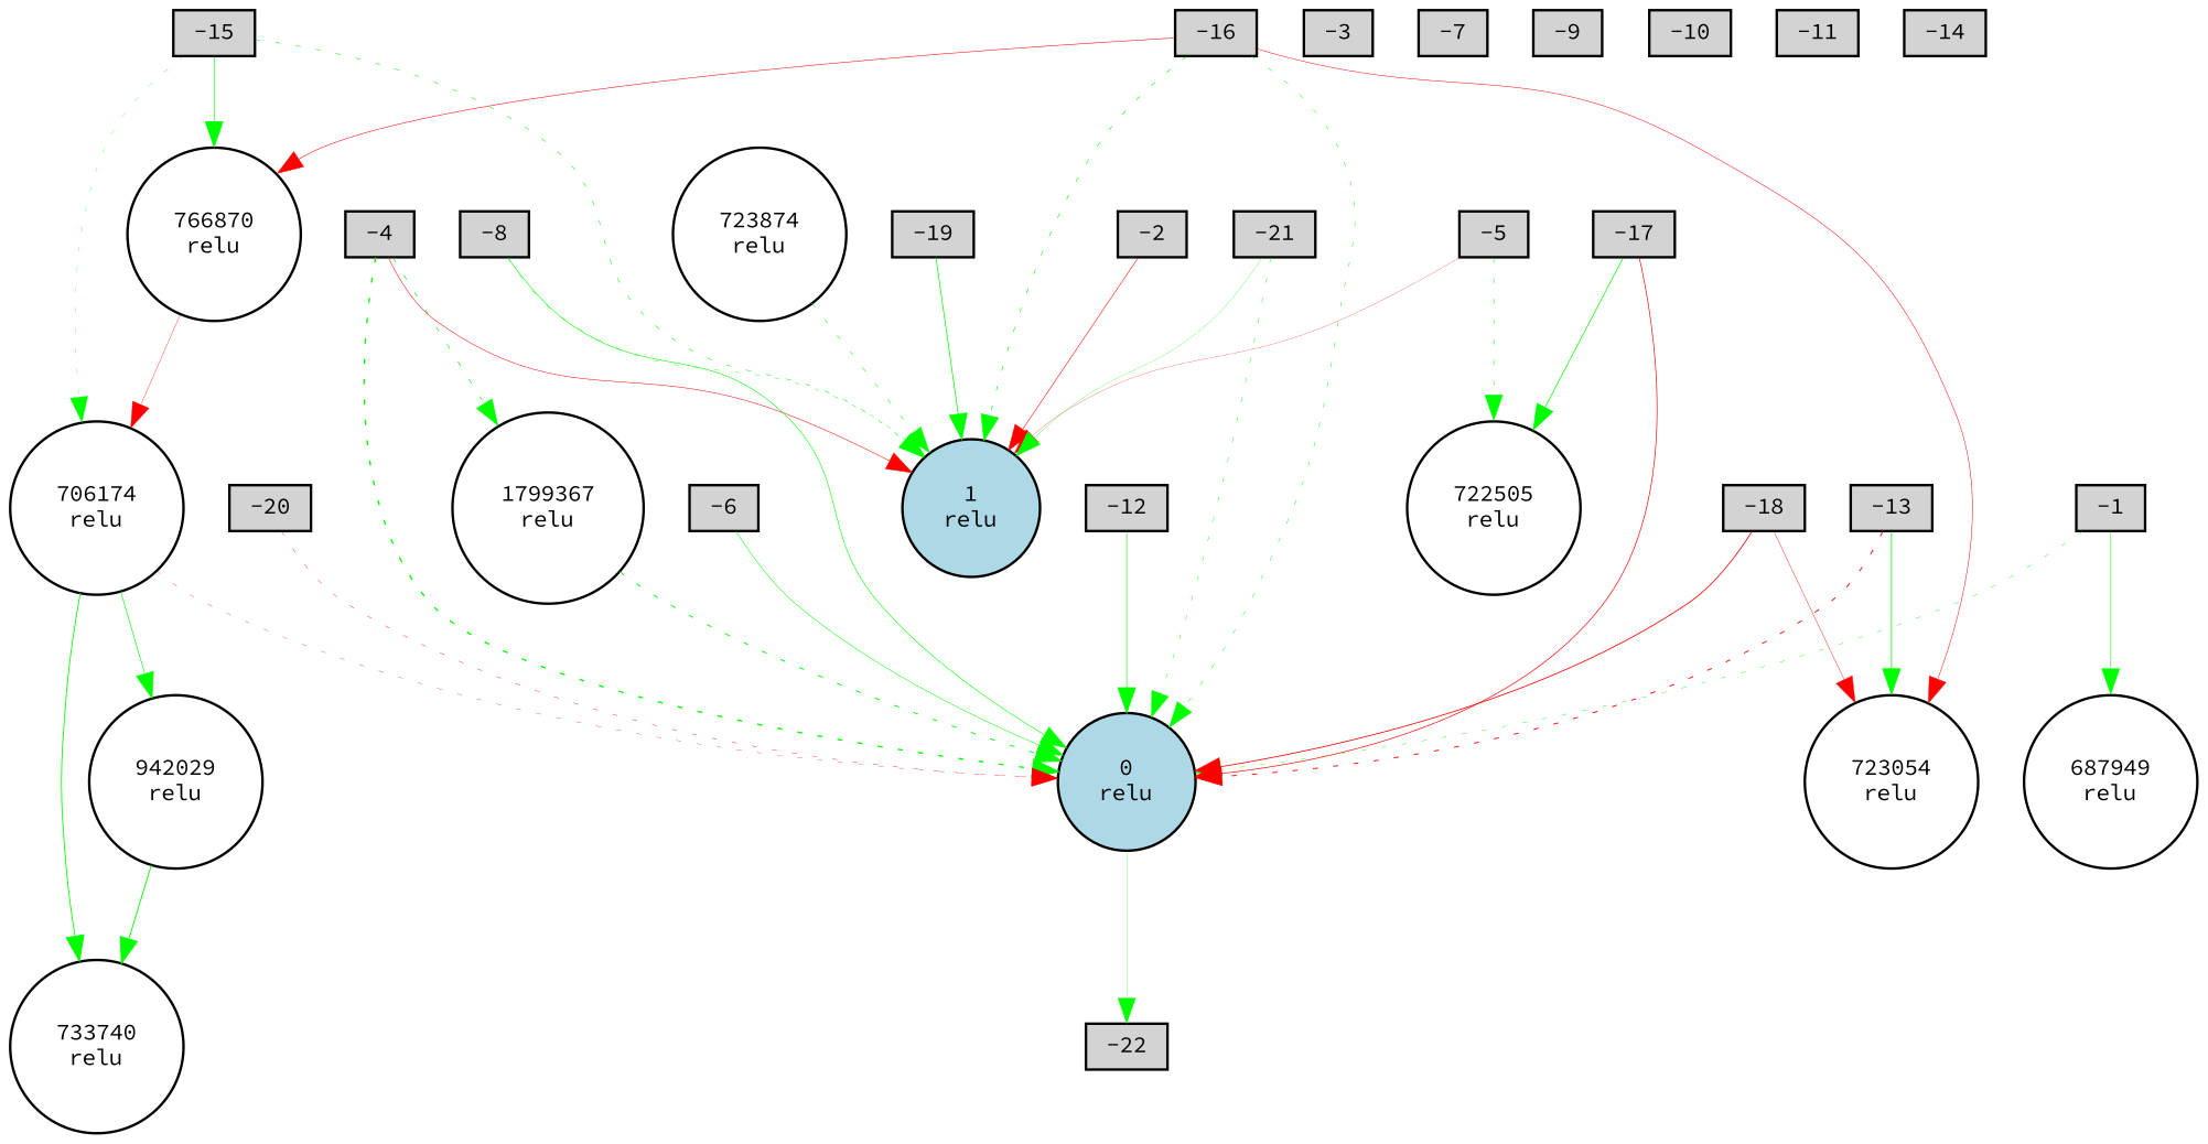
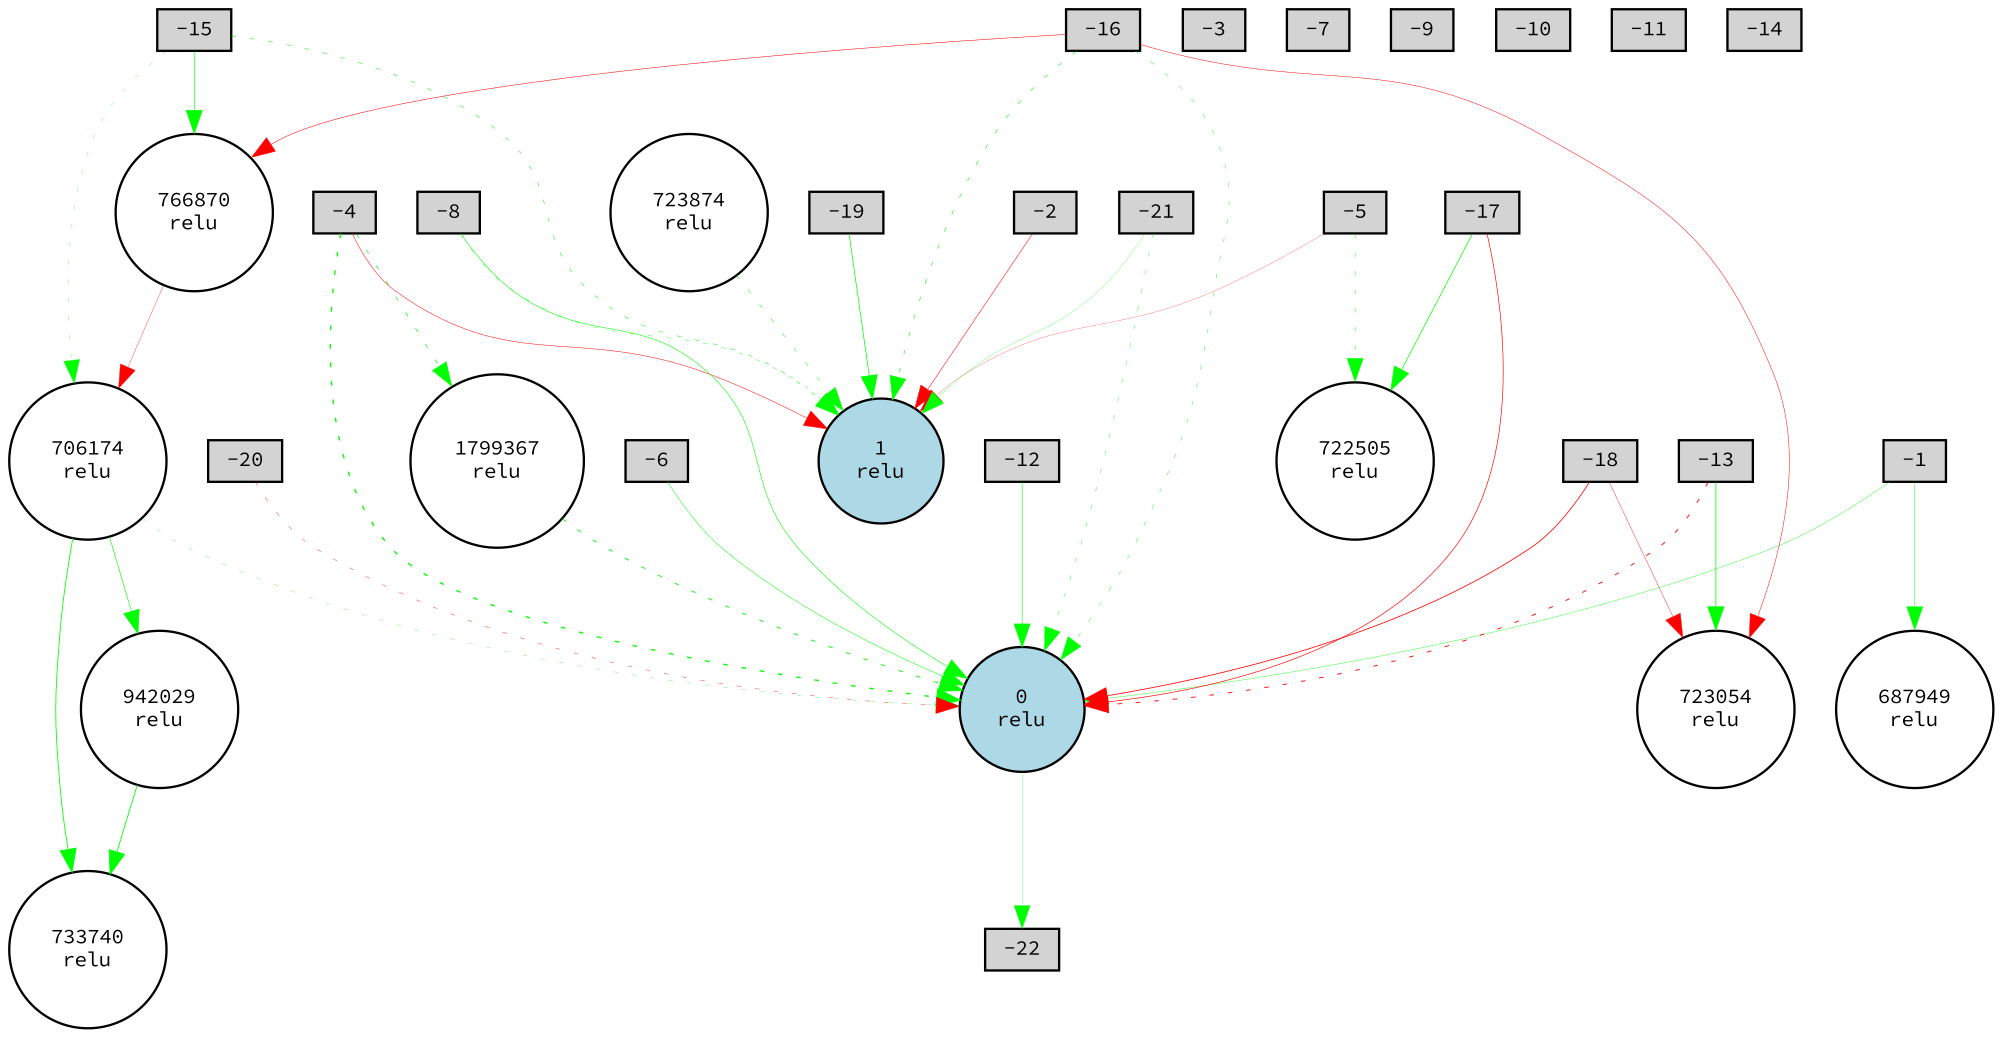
  digraph {
    fontname="Source Code Pro"
    node [fillcolor=lightgray fontname="Source Code Pro" fontsize=9 shape=box style=filled]
    edge [color=green fontname="Source Code Pro" style=solid]
    n1 [height=0.2 label=-1 width=0.2]
    n2 [fillcolor=lightblue height=0.2 label="0\nrelu" shape=circle width=0.2]
    n3 [fillcolor=white height=0.2 label="687949\nrelu" shape=circle width=0.2]
    n4 [height=0.2 label=-22 width=0.2]
    n5 [height=0.2 label=-2 width=0.2]
    n6 [fillcolor=lightblue height=0.2 label="1\nrelu" shape=circle width=0.2]
    n7 [height=0.2 label=-3 width=0.2]
    n8 [height=0.2 label=-4 width=0.2]
    n9 [fillcolor=white height=0.2 label="1799367\nrelu" shape=circle width=0.2]
    n10 [height=0.2 label=-5 width=0.2]
    n11 [fillcolor=white height=0.2 label="722505\nrelu" shape=circle width=0.2]
    n12 [height=0.2 label=-6 width=0.2]
    n13 [height=0.2 label=-7 width=0.2]
    n14 [height=0.2 label=-8 width=0.2]
    n15 [height=0.2 label=-9 width=0.2]
    n16 [height=0.2 label=-10 width=0.2]
    n17 [height=0.2 label=-11 width=0.2]
    n18 [height=0.2 label=-12 width=0.2]
    n19 [height=0.2 label=-13 width=0.2]
    n20 [fillcolor=white height=0.2 label="723054\nrelu" shape=circle width=0.2]
    n21 [height=0.2 label=-14 width=0.2]
    n22 [height=0.2 label=-15 width=0.2]
    n23 [fillcolor=white height=0.2 label="766870\nrelu" shape=circle width=0.2]
    n24 [fillcolor=white height=0.2 label="706174\nrelu" shape=circle width=0.2]
    n25 [fillcolor=white height=0.2 label="723874\nrelu" shape=circle width=0.2]
    n26 [fillcolor=white height=0.2 label="733740\nrelu" shape=circle width=0.2]
    n27 [fillcolor=white height=0.2 label="942029\nrelu" shape=circle width=0.2]
    n28 [height=0.2 label=-16 width=0.2]
    n29 [height=0.2 label=-17 width=0.2]
    n30 [height=0.2 label=-18 width=0.2]
    n31 [height=0.2 label=-19 width=0.2]
    n32 [height=0.2 label=-20 width=0.2]
    n33 [height=0.2 label=-21 width=0.2]
-   n1 -> n2 [penwidth=0.16432099310348058 style=dotted]
+   n1 -> n2 [penwidth=0.16432099310348058]
    n1 -> n3 [penwidth=0.19119720351347066]
    n2 -> n4 [penwidth=0.10419053777464819]
    n5 -> n6 [color=red penwidth=0.2263073888001396]
    n8 -> n2 [penwidth=0.5774761237576919 style=dotted]
    n8 -> n6 [color=red penwidth=0.2113645541203189]
    n8 -> n9 [penwidth=0.29390084982482967 style=dotted]
    n9 -> n2 [penwidth=0.3944329768645013 style=dotted]
    n10 -> n6 [color=red penwidth=0.1011455286395064]
    n10 -> n11 [penwidth=0.2064606930629862 style=dotted]
    n12 -> n2 [penwidth=0.2142929089768441]
    n14 -> n2 [penwidth=0.2453176074695371]
    n14 -> n6 [penwidth=0.1615140838580958 style=dotted]
    n18 -> n2 [penwidth=0.24833807884788314]
    n19 -> n2 [color=red penwidth=0.3840730834840187 style=dotted]
    n19 -> n20 [penwidth=0.32616716102437227]
    n22 -> n6 [penwidth=0.23021413165468912 style=dotted]
    n22 -> n23 [penwidth=0.28346983539316883]
    n22 -> n24 [penwidth=0.11581471868603208 style=dotted]
    n23 -> n24 [color=red penwidth=0.14492819970205253]
-   n24 -> n2 [color=red penwidth=0.12568578100269875 style=dotted]
+   n24 -> n2 [penwidth=0.12568578100269875 style=dotted]
    n24 -> n26 [penwidth=0.3587231764147235]
    n24 -> n27 [penwidth=0.26584333214087813]
    n25 -> n6 [penwidth=0.21834728241929882 style=dotted]
    n27 -> n26 [penwidth=0.3674845176460422]
    n28 -> n2 [penwidth=0.1864550691961977 style=dotted]
    n28 -> n6 [penwidth=0.2630773792798433 style=dotted]
    n28 -> n20 [color=red penwidth=0.20627395616872585]
    n28 -> n23 [color=red penwidth=0.22516308231820922]
    n29 -> n2 [color=red penwidth=0.2840201368174776]
    n29 -> n11 [penwidth=0.3016547046040708]
    n30 -> n2 [color=red penwidth=0.3411771407492269]
    n30 -> n20 [color=red penwidth=0.16917960778639707]
    n31 -> n6 [penwidth=0.3107623093826218]
    n32 -> n2 [color=red penwidth=0.16217922663075438 style=dotted]
    n33 -> n2 [penwidth=0.18057249271313447 style=dotted]
    n33 -> n6 [penwidth=0.1115792097518989]
  }
